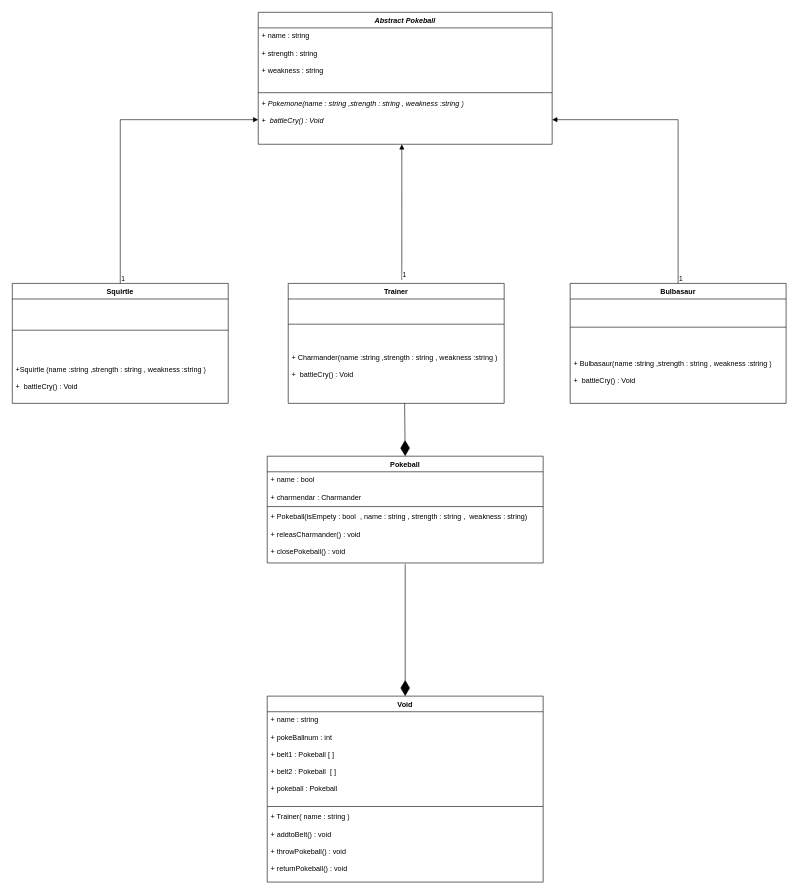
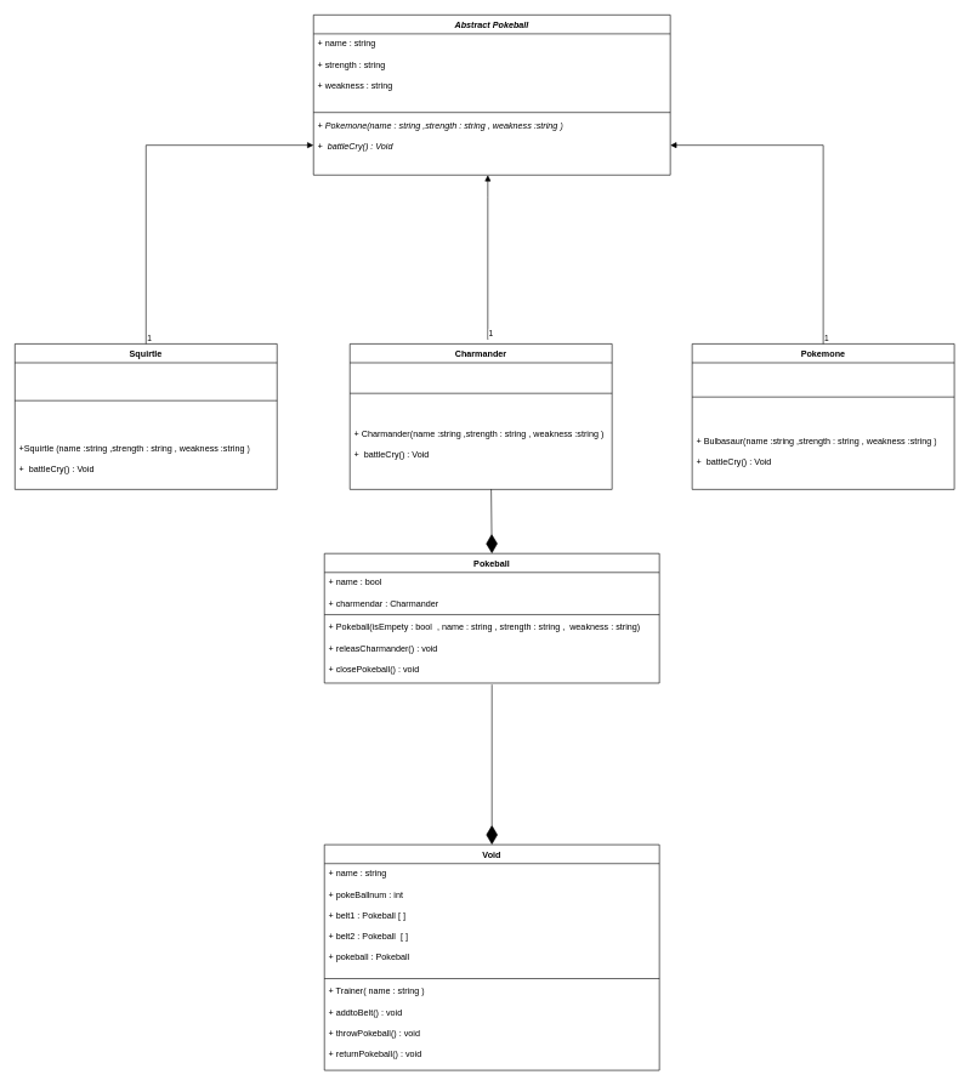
  <mxCell id="0" />
  <mxCell id="1" parent="0" />
- <mxCell id="2" value="Trainer" style="swimlane;fontStyle=1;align=center;verticalAlign=top;childLayout=stackLayout;horizontal=1;startSize=26;horizontalStack=0;resizeParent=1;resizeParentMax=0;resizeLast=0;collapsible=1;marginBottom=0;whiteSpace=wrap;html=1;" parent="1" vertex="1"><mxGeometry x="480" y="471.92" width="360" height="200" as="geometry" /></mxCell>
+ <mxCell id="2" value="Charmander" style="swimlane;fontStyle=1;align=center;verticalAlign=top;childLayout=stackLayout;horizontal=1;startSize=26;horizontalStack=0;resizeParent=1;resizeParentMax=0;resizeLast=0;collapsible=1;marginBottom=0;whiteSpace=wrap;html=1;" parent="1" vertex="1"><mxGeometry x="480" y="471.92" width="360" height="200" as="geometry" /></mxCell>
  <mxCell id="3" value="" style="line;strokeWidth=1;fillColor=none;align=left;verticalAlign=middle;spacingTop=-1;spacingLeft=3;spacingRight=3;rotatable=0;labelPosition=right;points=[];portConstraint=eastwest;strokeColor=inherit;" parent="2" vertex="1"><mxGeometry y="26" width="360" height="84" as="geometry" /></mxCell>
  <mxCell id="4" value="+ Charmander(name :string&amp;nbsp;,strength : string&amp;nbsp;, weakness :string&amp;nbsp;)&lt;br&gt;&lt;br&gt;+&amp;nbsp;&amp;nbsp;battleCry() : Void&amp;nbsp;" style="text;strokeColor=none;fillColor=none;align=left;verticalAlign=top;spacingLeft=4;spacingRight=4;overflow=hidden;rotatable=0;points=[[0,0.5],[1,0.5]];portConstraint=eastwest;whiteSpace=wrap;html=1;" parent="2" vertex="1"><mxGeometry y="110" width="360" height="90" as="geometry" /></mxCell>
  <mxCell id="5" value="Pokeball&lt;br&gt;" style="swimlane;fontStyle=1;align=center;verticalAlign=top;childLayout=stackLayout;horizontal=1;startSize=26;horizontalStack=0;resizeParent=1;resizeParentMax=0;resizeLast=0;collapsible=1;marginBottom=0;whiteSpace=wrap;html=1;" parent="1" vertex="1"><mxGeometry x="445" y="760" width="460" height="178" as="geometry" /></mxCell>
  <mxCell id="6" value="+ name : bool&lt;br&gt;&lt;br&gt;+ charmendar :&amp;nbsp;Charmander" style="text;strokeColor=none;fillColor=none;align=left;verticalAlign=top;spacingLeft=4;spacingRight=4;overflow=hidden;rotatable=0;points=[[0,0.5],[1,0.5]];portConstraint=eastwest;whiteSpace=wrap;html=1;" parent="5" vertex="1"><mxGeometry y="26" width="460" height="54" as="geometry" /></mxCell>
  <mxCell id="7" value="" style="line;strokeWidth=1;fillColor=none;align=left;verticalAlign=middle;spacingTop=-1;spacingLeft=3;spacingRight=3;rotatable=0;labelPosition=right;points=[];portConstraint=eastwest;strokeColor=inherit;" parent="5" vertex="1"><mxGeometry y="80" width="460" height="8" as="geometry" /></mxCell>
  <mxCell id="8" value="+ Pokeball(isEmpety : bool&amp;nbsp;&amp;nbsp;, name : string&amp;nbsp;, strength : string ,&amp;nbsp; weakness : string)&lt;br&gt;&lt;br&gt;+&amp;nbsp;releasCharmander() : void&lt;br&gt;&lt;br&gt;+&amp;nbsp;closePokeball() : void" style="text;strokeColor=none;fillColor=none;align=left;verticalAlign=top;spacingLeft=4;spacingRight=4;overflow=hidden;rotatable=0;points=[[0,0.5],[1,0.5]];portConstraint=eastwest;whiteSpace=wrap;html=1;" parent="5" vertex="1"><mxGeometry y="88" width="460" height="90" as="geometry" /></mxCell>
  <mxCell id="9" value="Void" style="swimlane;fontStyle=1;align=center;verticalAlign=top;childLayout=stackLayout;horizontal=1;startSize=26;horizontalStack=0;resizeParent=1;resizeParentMax=0;resizeLast=0;collapsible=1;marginBottom=0;whiteSpace=wrap;html=1;" parent="1" vertex="1"><mxGeometry x="445" y="1160" width="460" height="310" as="geometry" /></mxCell>
  <mxCell id="10" value="+&amp;nbsp;name : string&lt;br&gt;&lt;br&gt;+&amp;nbsp;pokeBallnum : int&lt;br&gt;&lt;br&gt;+&amp;nbsp;belt1 :&amp;nbsp;Pokeball [ ]&lt;br&gt;&lt;br&gt;+&amp;nbsp;belt2 :&amp;nbsp;Pokeball&amp;nbsp; [ ]&lt;br&gt;&lt;br&gt;+&amp;nbsp;pokeball : Pokeball" style="text;strokeColor=none;fillColor=none;align=left;verticalAlign=top;spacingLeft=4;spacingRight=4;overflow=hidden;rotatable=0;points=[[0,0.5],[1,0.5]];portConstraint=eastwest;whiteSpace=wrap;html=1;" parent="9" vertex="1"><mxGeometry y="26" width="460" height="154" as="geometry" /></mxCell>
  <mxCell id="11" value="" style="line;strokeWidth=1;fillColor=none;align=left;verticalAlign=middle;spacingTop=-1;spacingLeft=3;spacingRight=3;rotatable=0;labelPosition=right;points=[];portConstraint=eastwest;strokeColor=inherit;" parent="9" vertex="1"><mxGeometry y="180" width="460" height="8" as="geometry" /></mxCell>
  <mxCell id="12" value="+ Trainer( name : string )&lt;br&gt;&lt;br&gt;+&amp;nbsp;addtoBelt() : void&lt;br&gt;&lt;br&gt;+&amp;nbsp;throwPokeball() : void&lt;br&gt;&lt;br&gt;+&amp;nbsp;returnPokeball() : void" style="text;strokeColor=none;fillColor=none;align=left;verticalAlign=top;spacingLeft=4;spacingRight=4;overflow=hidden;rotatable=0;points=[[0,0.5],[1,0.5]];portConstraint=eastwest;whiteSpace=wrap;html=1;" parent="9" vertex="1"><mxGeometry y="188" width="460" height="122" as="geometry" /></mxCell>
  <mxCell id="13" value="" style="endArrow=diamondThin;endFill=1;endSize=24;html=1;rounded=0;" parent="1" target="9" edge="1"><mxGeometry width="160" relative="1" as="geometry"><mxPoint x="675" y="940" as="sourcePoint" /><mxPoint x="1600" y="980" as="targetPoint" /></mxGeometry></mxCell>
  <mxCell id="14" value="" style="endArrow=diamondThin;endFill=1;endSize=24;html=1;rounded=0;entryX=0.5;entryY=0;entryDx=0;entryDy=0;exitX=0.539;exitY=0.997;exitDx=0;exitDy=0;exitPerimeter=0;" parent="1" source="4" target="5" edge="1"><mxGeometry width="160" relative="1" as="geometry"><mxPoint x="680" y="600" as="sourcePoint" /><mxPoint x="1290" y="1310" as="targetPoint" /><Array as="points" /></mxGeometry></mxCell>
  <mxCell id="15" value="&lt;i&gt;Abstract Pokeball&lt;/i&gt;" style="swimlane;fontStyle=1;align=center;verticalAlign=top;childLayout=stackLayout;horizontal=1;startSize=26;horizontalStack=0;resizeParent=1;resizeParentMax=0;resizeLast=0;collapsible=1;marginBottom=0;whiteSpace=wrap;html=1;" vertex="1" parent="1"><mxGeometry x="430" y="20" width="490" height="220" as="geometry" /></mxCell>
  <mxCell id="16" value="+ name : string&lt;br&gt;&lt;br&gt;+ strength : string&lt;br&gt;&lt;br&gt;+ weakness : string" style="text;strokeColor=none;fillColor=none;align=left;verticalAlign=top;spacingLeft=4;spacingRight=4;overflow=hidden;rotatable=0;points=[[0,0.5],[1,0.5]];portConstraint=eastwest;whiteSpace=wrap;html=1;" vertex="1" parent="15"><mxGeometry y="26" width="490" height="104" as="geometry" /></mxCell>
  <mxCell id="17" value="" style="line;strokeWidth=1;fillColor=none;align=left;verticalAlign=middle;spacingTop=-1;spacingLeft=3;spacingRight=3;rotatable=0;labelPosition=right;points=[];portConstraint=eastwest;strokeColor=inherit;" vertex="1" parent="15"><mxGeometry y="130" width="490" height="8" as="geometry" /></mxCell>
  <mxCell id="18" value="&lt;i&gt;+ Pokemone(name : string&amp;nbsp;,strength : string&amp;nbsp;, weakness :string&amp;nbsp;)&lt;br&gt;&lt;br&gt;+&amp;nbsp;&amp;nbsp;battleCry() : Void&lt;/i&gt;" style="text;strokeColor=none;fillColor=none;align=left;verticalAlign=top;spacingLeft=4;spacingRight=4;overflow=hidden;rotatable=0;points=[[0,0.5],[1,0.5]];portConstraint=eastwest;whiteSpace=wrap;html=1;" vertex="1" parent="15"><mxGeometry y="138" width="490" height="82" as="geometry" /></mxCell>
  <mxCell id="19" value="Squirtle" style="swimlane;fontStyle=1;align=center;verticalAlign=top;childLayout=stackLayout;horizontal=1;startSize=26;horizontalStack=0;resizeParent=1;resizeParentMax=0;resizeLast=0;collapsible=1;marginBottom=0;whiteSpace=wrap;html=1;" vertex="1" parent="1"><mxGeometry x="20" y="471.92" width="360" height="200" as="geometry" /></mxCell>
  <mxCell id="20" value="" style="line;strokeWidth=1;fillColor=none;align=left;verticalAlign=middle;spacingTop=-1;spacingLeft=3;spacingRight=3;rotatable=0;labelPosition=right;points=[];portConstraint=eastwest;strokeColor=inherit;" vertex="1" parent="19"><mxGeometry y="26" width="360" height="104" as="geometry" /></mxCell>
  <mxCell id="21" value="+Squirtle (name :string&amp;nbsp;,strength : string&amp;nbsp;, weakness :string&amp;nbsp;)&lt;br&gt;&lt;br&gt;+&amp;nbsp;&amp;nbsp;battleCry() : Void&amp;nbsp;&lt;br&gt;&lt;br&gt;" style="text;strokeColor=none;fillColor=none;align=left;verticalAlign=top;spacingLeft=4;spacingRight=4;overflow=hidden;rotatable=0;points=[[0,0.5],[1,0.5]];portConstraint=eastwest;whiteSpace=wrap;html=1;" vertex="1" parent="19"><mxGeometry y="130" width="360" height="70" as="geometry" /></mxCell>
- <mxCell id="22" value="Bulbasaur" style="swimlane;fontStyle=1;align=center;verticalAlign=top;childLayout=stackLayout;horizontal=1;startSize=26;horizontalStack=0;resizeParent=1;resizeParentMax=0;resizeLast=0;collapsible=1;marginBottom=0;whiteSpace=wrap;html=1;" vertex="1" parent="1"><mxGeometry x="950" y="471.92" width="360" height="200" as="geometry" /></mxCell>
+ <mxCell id="22" value="Pokemone" style="swimlane;fontStyle=1;align=center;verticalAlign=top;childLayout=stackLayout;horizontal=1;startSize=26;horizontalStack=0;resizeParent=1;resizeParentMax=0;resizeLast=0;collapsible=1;marginBottom=0;whiteSpace=wrap;html=1;" vertex="1" parent="1"><mxGeometry x="950" y="471.92" width="360" height="200" as="geometry" /></mxCell>
  <mxCell id="23" value="" style="line;strokeWidth=1;fillColor=none;align=left;verticalAlign=middle;spacingTop=-1;spacingLeft=3;spacingRight=3;rotatable=0;labelPosition=right;points=[];portConstraint=eastwest;strokeColor=inherit;" vertex="1" parent="22"><mxGeometry y="26" width="360" height="94" as="geometry" /></mxCell>
  <mxCell id="24" value="+&amp;nbsp;Bulbasaur(name :string&amp;nbsp;,strength : string&amp;nbsp;, weakness :string&amp;nbsp;)&lt;br&gt;&lt;br&gt;+&amp;nbsp;&amp;nbsp;battleCry() : Void&amp;nbsp;&lt;br&gt;" style="text;strokeColor=none;fillColor=none;align=left;verticalAlign=top;spacingLeft=4;spacingRight=4;overflow=hidden;rotatable=0;points=[[0,0.5],[1,0.5]];portConstraint=eastwest;whiteSpace=wrap;html=1;" vertex="1" parent="22"><mxGeometry y="120" width="360" height="80" as="geometry" /></mxCell>
  <mxCell id="25" value="" style="endArrow=block;endFill=1;html=1;edgeStyle=orthogonalEdgeStyle;align=left;verticalAlign=top;rounded=0;exitX=0.526;exitY=-0.029;exitDx=0;exitDy=0;exitPerimeter=0;" edge="1" parent="1" source="2" target="18"><mxGeometry x="-1" y="-51" relative="1" as="geometry"><mxPoint x="720" y="410" as="sourcePoint" /><mxPoint x="669" y="270" as="targetPoint" /><Array as="points"><mxPoint x="669" y="270" /><mxPoint x="669" y="270" /></Array><mxPoint x="50" y="41" as="offset" /></mxGeometry></mxCell>
  <mxCell id="26" value="1" style="edgeLabel;resizable=0;html=1;align=left;verticalAlign=bottom;" connectable="0" vertex="1" parent="25"><mxGeometry x="-1" relative="1" as="geometry" /></mxCell>
  <mxCell id="27" value="" style="endArrow=block;endFill=1;html=1;edgeStyle=orthogonalEdgeStyle;align=left;verticalAlign=top;rounded=0;exitX=0.5;exitY=0;exitDx=0;exitDy=0;entryX=0;entryY=0.5;entryDx=0;entryDy=0;" edge="1" parent="1" source="19" target="18"><mxGeometry x="-0.873" y="-50" relative="1" as="geometry"><mxPoint x="30" y="300" as="sourcePoint" /><mxPoint x="290" y="300" as="targetPoint" /><Array as="points"><mxPoint x="200" y="199" /></Array><mxPoint as="offset" /></mxGeometry></mxCell>
  <mxCell id="28" value="1" style="edgeLabel;resizable=0;html=1;align=left;verticalAlign=bottom;" connectable="0" vertex="1" parent="27"><mxGeometry x="-1" relative="1" as="geometry" /></mxCell>
  <mxCell id="29" value="" style="endArrow=block;endFill=1;html=1;edgeStyle=orthogonalEdgeStyle;align=left;verticalAlign=top;rounded=0;exitX=0.5;exitY=0;exitDx=0;exitDy=0;" edge="1" parent="1" source="22" target="18"><mxGeometry x="-0.871" y="100" relative="1" as="geometry"><mxPoint x="1000" y="300" as="sourcePoint" /><mxPoint x="1160" y="300" as="targetPoint" /><Array as="points"><mxPoint x="1130" y="199" /></Array><mxPoint as="offset" /></mxGeometry></mxCell>
  <mxCell id="30" value="1" style="edgeLabel;resizable=0;html=1;align=left;verticalAlign=bottom;" connectable="0" vertex="1" parent="29"><mxGeometry x="-1" relative="1" as="geometry" /></mxCell>
